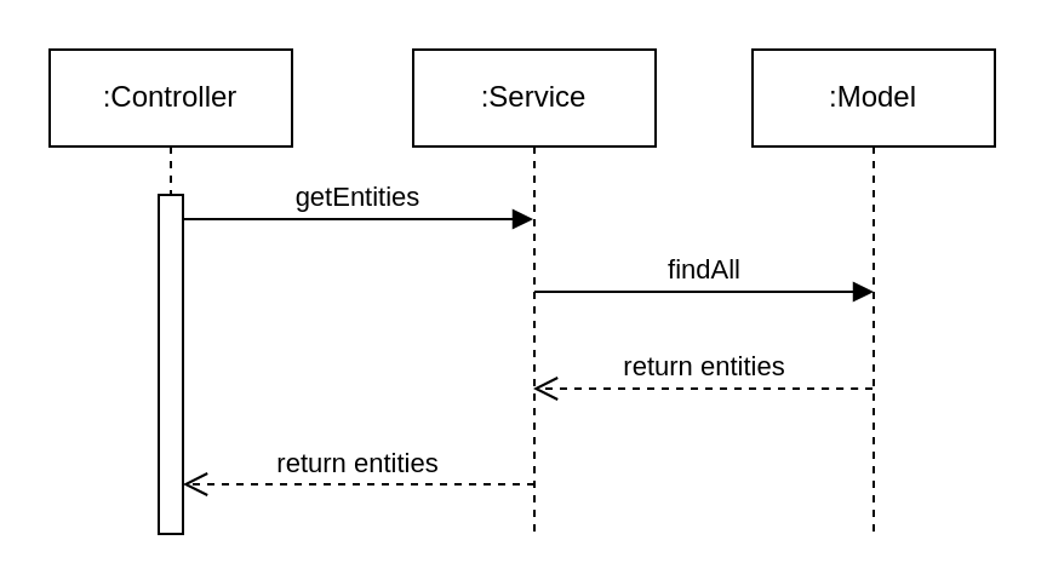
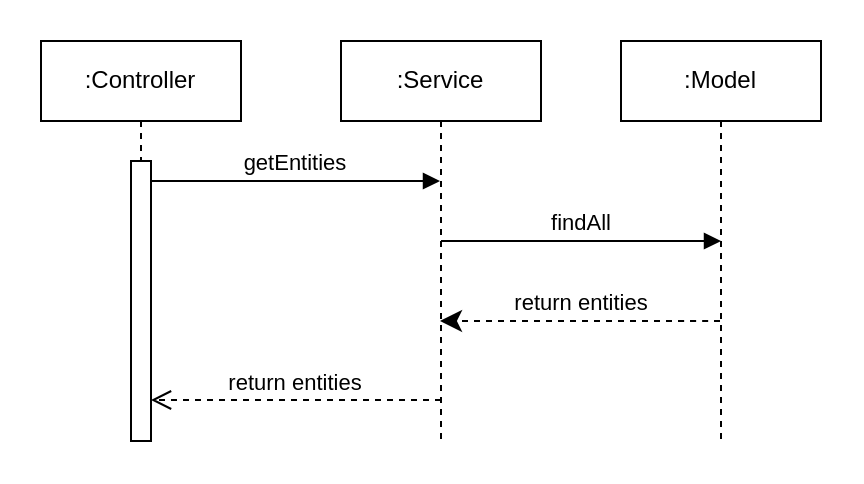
  <mxCell id="0" />
  <mxCell id="1" parent="0" />
  <mxCell id="2" value="&lt;span style=&quot;white-space: nowrap&quot;&gt;:Controller&lt;/span&gt;" style="shape=umlLifeline;perimeter=lifelinePerimeter;whiteSpace=wrap;html=1;container=1;collapsible=0;recursiveResize=0;outlineConnect=0;" parent="1" vertex="1"><mxGeometry x="20" y="20" width="100" height="200" as="geometry" /></mxCell>
  <mxCell id="3" value="" style="html=1;points=[];perimeter=orthogonalPerimeter;" parent="2" vertex="1"><mxGeometry x="45" y="60" width="10" height="140" as="geometry" /></mxCell>
  <mxCell id="4" value="&lt;span style=&quot;white-space: nowrap&quot;&gt;:&lt;/span&gt;&lt;span style=&quot;white-space: nowrap&quot;&gt;Model&lt;/span&gt;" style="shape=umlLifeline;perimeter=lifelinePerimeter;whiteSpace=wrap;html=1;container=1;collapsible=0;recursiveResize=0;outlineConnect=0;" parent="1" vertex="1"><mxGeometry x="310" y="20" width="100" height="200" as="geometry" /></mxCell>
  <mxCell id="5" value="&lt;span style=&quot;white-space: nowrap&quot;&gt;:&lt;/span&gt;&lt;span style=&quot;white-space: nowrap&quot;&gt;Service&lt;/span&gt;" style="shape=umlLifeline;perimeter=lifelinePerimeter;whiteSpace=wrap;html=1;container=1;collapsible=0;recursiveResize=0;outlineConnect=0;" parent="1" vertex="1"><mxGeometry x="170" y="20" width="100" height="200" as="geometry" /></mxCell>
  <mxCell id="6" value="getEntities" style="html=1;verticalAlign=bottom;endArrow=block;" parent="1" target="5" edge="1"><mxGeometry width="80" relative="1" as="geometry"><mxPoint x="75" y="90" as="sourcePoint" /><mxPoint x="155" y="90" as="targetPoint" /></mxGeometry></mxCell>
  <mxCell id="7" value="findAll" style="html=1;verticalAlign=bottom;endArrow=block;" parent="1" edge="1"><mxGeometry width="80" relative="1" as="geometry"><mxPoint x="220" y="120" as="sourcePoint" /><mxPoint x="360" y="120" as="targetPoint" /></mxGeometry></mxCell>
- <mxCell id="8" value="return entities" style="html=1;verticalAlign=bottom;endArrow=open;dashed=1;endSize=8;" parent="1" source="4" target="5" edge="1"><mxGeometry relative="1" as="geometry"><mxPoint x="360" y="150" as="sourcePoint" /><mxPoint x="280" y="150" as="targetPoint" /><Array as="points"><mxPoint x="350" y="160" /><mxPoint x="310" y="160" /></Array></mxGeometry></mxCell>
+ <mxCell id="8" value="return entities" style="html=1;verticalAlign=bottom;endArrow=classic;dashed=1;endSize=8;" parent="1" source="4" target="5" edge="1"><mxGeometry relative="1" as="geometry"><mxPoint x="360" y="150" as="sourcePoint" /><mxPoint x="280" y="150" as="targetPoint" /><Array as="points"><mxPoint x="350" y="160" /><mxPoint x="310" y="160" /></Array></mxGeometry></mxCell>
  <mxCell id="9" value="return entities" style="html=1;verticalAlign=bottom;endArrow=open;dashed=1;endSize=8;" parent="1" target="3" edge="1"><mxGeometry relative="1" as="geometry"><mxPoint x="220" y="199.5" as="sourcePoint" /><mxPoint x="140" y="199.5" as="targetPoint" /></mxGeometry></mxCell>
